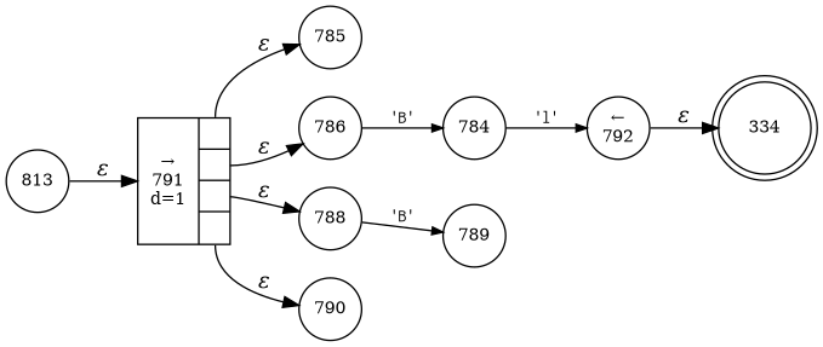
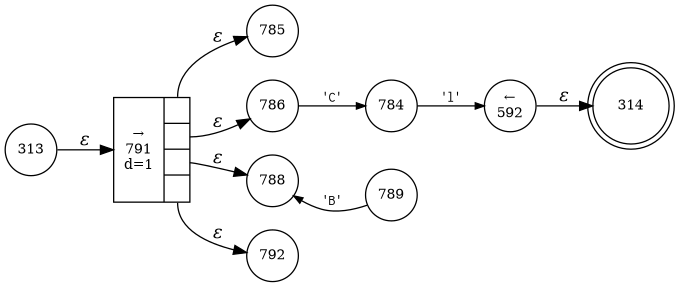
  digraph {
    rankdir=LR
    node [fixedsize=true fontsize=11 shape=circle peripheries=1]
    edge [fontname="Times-Italic"]
-   n1 [label=334 shape=doublecircle width=.6 peripheries=""]
+   n1 [label=314 shape=doublecircle width=.6 peripheries=""]
    n2 [label=785 width=.55]
-   n3 [label="&larr;\n792" width=.55]
+   n3 [label="&larr;\n592" width=.55]
    n4 [label=786 width=.55]
    n5 [label=784 width=.55]
    n6 [label=788 width=.55]
    n7 [label=789 width=.55]
-   n8 [label=790 width=.55]
+   n8 [label=792 width=.55]
    n9 [fixedsize=false label="{&rarr;\n791\nd=1|{<p0>|<p1>|<p2>|<p3>}}" shape=record]
-   n10 [label=813 width=.55]
+   n10 [label=313 width=.55]
    n3 -> n1 [label="&epsilon;"]
-   n4 -> n5 [arrowhead=normal arrowsize=.7 fontname=Courier fontsize=11 label="'B'"]
+   n4 -> n5 [arrowhead=normal arrowsize=.7 fontname=Courier fontsize=11 label="'C'"]
    n5 -> n3 [arrowhead=normal arrowsize=.7 fontname=Courier fontsize=11 label="'l'"]
-   n6 -> n7 [arrowhead=normal arrowsize=.7 fontname=Courier fontsize=11 label="'B'"]
+   n7 -> n6 [arrowhead=normal arrowsize=.7 fontname=Courier fontsize=11 label="'B'"]
    n9 -> n2 [label="&epsilon;" tailport=p0]
    n9 -> n4 [label="&epsilon;" tailport=p1]
    n9 -> n6 [label="&epsilon;" tailport=p2]
    n9 -> n8 [label="&epsilon;" tailport=p3]
    n10 -> n9 [label="&epsilon;"]
  }
